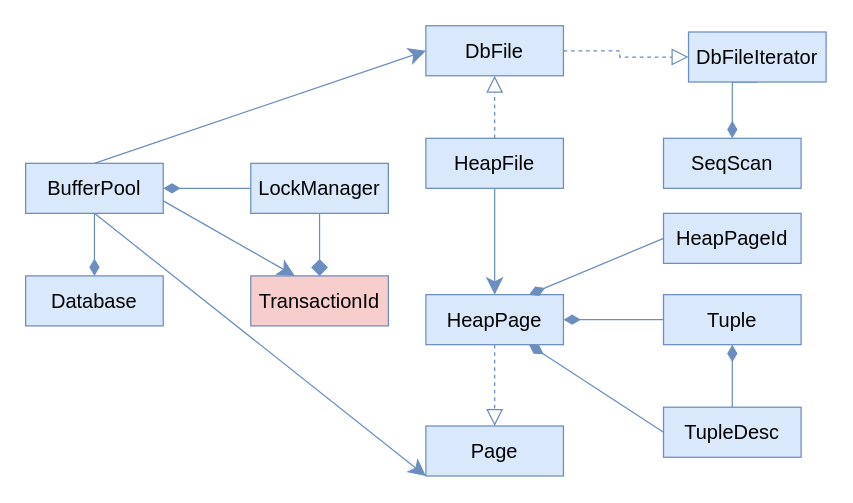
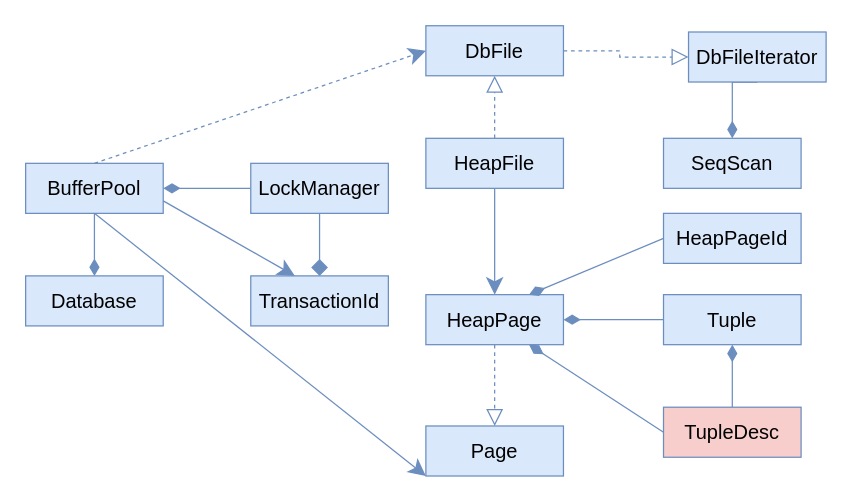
  <mxCell id="0" />
  <mxCell id="1" parent="0" />
  <mxCell id="2" value="LockManager" style="rounded=0;whiteSpace=wrap;html=1;fontSize=16;fillColor=#dae8fc;strokeColor=#6c8ebf;" parent="1" vertex="1"><mxGeometry x="200" y="130" width="110" height="40" as="geometry" /></mxCell>
  <mxCell id="3" style="edgeStyle=orthogonalEdgeStyle;rounded=0;orthogonalLoop=1;jettySize=auto;html=1;exitX=0.5;exitY=1;exitDx=0;exitDy=0;entryX=0.5;entryY=0;entryDx=0;entryDy=0;fontSize=16;endArrow=diamondThin;endFill=1;strokeWidth=1;endSize=11;fillColor=#dae8fc;strokeColor=#6c8ebf;" parent="1" source="5" target="4" edge="1"><mxGeometry relative="1" as="geometry" /></mxCell>
  <mxCell id="4" value="Database" style="rounded=0;whiteSpace=wrap;html=1;fontSize=16;fillColor=#dae8fc;strokeColor=#6c8ebf;" parent="1" vertex="1"><mxGeometry x="20" y="220" width="110" height="40" as="geometry" /></mxCell>
  <mxCell id="5" value="BufferPool" style="rounded=0;whiteSpace=wrap;html=1;fontSize=16;fillColor=#dae8fc;strokeColor=#6c8ebf;" parent="1" vertex="1"><mxGeometry x="20" y="130" width="110" height="40" as="geometry" /></mxCell>
  <mxCell id="6" value="" style="endArrow=diamondThin;html=1;rounded=0;fontSize=16;endSize=11;strokeWidth=1;exitX=0;exitY=0.5;exitDx=0;exitDy=0;entryX=1;entryY=0.5;entryDx=0;entryDy=0;endFill=1;fillColor=#dae8fc;strokeColor=#6c8ebf;" parent="1" source="2" target="5" edge="1"><mxGeometry width="50" height="50" relative="1" as="geometry"><mxPoint x="321.5" y="420" as="sourcePoint" /><mxPoint x="214" y="350" as="targetPoint" /></mxGeometry></mxCell>
- <mxCell id="7" value="TransactionId" style="rounded=0;whiteSpace=wrap;html=1;fontSize=16;fillColor=#f8cecc;strokeColor=#6c8ebf;" parent="1" vertex="1"><mxGeometry x="200" y="220" width="110" height="40" as="geometry" /></mxCell>
+ <mxCell id="7" value="TransactionId" style="rounded=0;whiteSpace=wrap;html=1;fontSize=16;fillColor=#dae8fc;strokeColor=#6c8ebf;" parent="1" vertex="1"><mxGeometry x="200" y="220" width="110" height="40" as="geometry" /></mxCell>
  <mxCell id="8" value="" style="endArrow=diamond;html=1;rounded=0;fontSize=16;endSize=11;strokeWidth=1;exitX=0.5;exitY=1;exitDx=0;exitDy=0;entryX=0.5;entryY=0;entryDx=0;entryDy=0;fillColor=#dae8fc;strokeColor=#6c8ebf;" parent="1" source="2" target="7" edge="1"><mxGeometry width="50" height="50" relative="1" as="geometry"><mxPoint x="190" y="305" as="sourcePoint" /><mxPoint x="300" y="500" as="targetPoint" /></mxGeometry></mxCell>
  <mxCell id="9" value="" style="endArrow=classic;html=1;rounded=0;fontSize=16;endSize=11;strokeWidth=1;exitX=1;exitY=0.75;exitDx=0;exitDy=0;entryX=0.321;entryY=0;entryDx=0;entryDy=0;fillColor=#dae8fc;strokeColor=#6c8ebf;entryPerimeter=0;" parent="1" source="5" target="7" edge="1"><mxGeometry width="50" height="50" relative="1" as="geometry"><mxPoint x="265" y="180" as="sourcePoint" /><mxPoint x="265" y="230" as="targetPoint" /></mxGeometry></mxCell>
  <mxCell id="10" style="edgeStyle=orthogonalEdgeStyle;rounded=0;orthogonalLoop=1;jettySize=auto;html=1;exitX=0;exitY=0.5;exitDx=0;exitDy=0;entryX=1;entryY=0.5;entryDx=0;entryDy=0;fontSize=16;endArrow=diamondThin;endFill=1;endSize=11;strokeWidth=1;fillColor=#dae8fc;strokeColor=#6c8ebf;" parent="1" source="12" target="18" edge="1"><mxGeometry relative="1" as="geometry" /></mxCell>
  <mxCell id="11" style="edgeStyle=orthogonalEdgeStyle;rounded=0;orthogonalLoop=1;jettySize=auto;html=1;exitX=0.5;exitY=0;exitDx=0;exitDy=0;entryX=0.5;entryY=1;entryDx=0;entryDy=0;fontSize=16;endArrow=diamondThin;endFill=1;endSize=11;strokeWidth=1;fillColor=#dae8fc;strokeColor=#6c8ebf;" parent="1" source="13" target="12" edge="1"><mxGeometry relative="1" as="geometry" /></mxCell>
  <mxCell id="12" value="Tuple" style="rounded=0;whiteSpace=wrap;html=1;fontSize=16;fillColor=#dae8fc;strokeColor=#6c8ebf;" parent="1" vertex="1"><mxGeometry x="530" y="235" width="110" height="40" as="geometry" /></mxCell>
- <mxCell id="13" value="TupleDesc" style="rounded=0;whiteSpace=wrap;html=1;fontSize=16;fillColor=#dae8fc;strokeColor=#6c8ebf;" parent="1" vertex="1"><mxGeometry x="530" y="325" width="110" height="40" as="geometry" /></mxCell>
+ <mxCell id="13" value="TupleDesc" style="rounded=0;whiteSpace=wrap;html=1;fontSize=16;fillColor=#f8cecc;strokeColor=#6c8ebf;" parent="1" vertex="1"><mxGeometry x="530" y="325" width="110" height="40" as="geometry" /></mxCell>
  <mxCell id="14" style="edgeStyle=orthogonalEdgeStyle;rounded=0;orthogonalLoop=1;jettySize=auto;html=1;exitX=0.5;exitY=0;exitDx=0;exitDy=0;entryX=0.5;entryY=1;entryDx=0;entryDy=0;fontSize=16;endArrow=block;endFill=0;endSize=11;strokeWidth=1;dashed=1;fillColor=#dae8fc;strokeColor=#6c8ebf;" parent="1" source="16" target="19" edge="1"><mxGeometry relative="1" as="geometry" /></mxCell>
  <mxCell id="15" style="edgeStyle=orthogonalEdgeStyle;rounded=0;orthogonalLoop=1;jettySize=auto;html=1;exitX=0.5;exitY=1;exitDx=0;exitDy=0;entryX=0.5;entryY=0;entryDx=0;entryDy=0;fontSize=16;endArrow=classic;endFill=1;endSize=11;strokeWidth=1;fillColor=#dae8fc;strokeColor=#6c8ebf;" parent="1" source="16" target="18" edge="1"><mxGeometry relative="1" as="geometry" /></mxCell>
  <mxCell id="16" value="HeapFile" style="rounded=0;whiteSpace=wrap;html=1;fontSize=16;fillColor=#dae8fc;strokeColor=#6c8ebf;" parent="1" vertex="1"><mxGeometry x="340" y="110" width="110" height="40" as="geometry" /></mxCell>
  <mxCell id="17" style="edgeStyle=orthogonalEdgeStyle;rounded=0;orthogonalLoop=1;jettySize=auto;html=1;exitX=0.5;exitY=1;exitDx=0;exitDy=0;entryX=0.5;entryY=0;entryDx=0;entryDy=0;dashed=1;fontSize=16;endArrow=block;endFill=0;endSize=11;strokeWidth=1;fillColor=#dae8fc;strokeColor=#6c8ebf;" parent="1" source="18" target="20" edge="1"><mxGeometry relative="1" as="geometry" /></mxCell>
  <mxCell id="18" value="HeapPage" style="rounded=0;whiteSpace=wrap;html=1;fontSize=16;fillColor=#dae8fc;strokeColor=#6c8ebf;" parent="1" vertex="1"><mxGeometry x="340" y="235" width="110" height="40" as="geometry" /></mxCell>
  <mxCell id="19" value="DbFile" style="rounded=0;whiteSpace=wrap;html=1;fontSize=16;fillColor=#dae8fc;strokeColor=#6c8ebf;" parent="1" vertex="1"><mxGeometry x="340" y="20" width="110" height="40" as="geometry" /></mxCell>
  <mxCell id="20" value="Page" style="rounded=0;whiteSpace=wrap;html=1;fontSize=16;fillColor=#dae8fc;strokeColor=#6c8ebf;" parent="1" vertex="1"><mxGeometry x="340" y="340" width="110" height="40" as="geometry" /></mxCell>
  <mxCell id="21" value="" style="endArrow=diamondThin;html=1;rounded=0;fontSize=16;endSize=11;strokeWidth=1;exitX=0;exitY=0.5;exitDx=0;exitDy=0;entryX=0.75;entryY=1;entryDx=0;entryDy=0;endFill=1;fillColor=#dae8fc;strokeColor=#6c8ebf;" parent="1" source="13" target="18" edge="1"><mxGeometry width="50" height="50" relative="1" as="geometry"><mxPoint x="520" y="190" as="sourcePoint" /><mxPoint x="570" y="140" as="targetPoint" /></mxGeometry></mxCell>
  <mxCell id="22" value="SeqScan" style="rounded=0;whiteSpace=wrap;html=1;fontSize=16;fillColor=#dae8fc;strokeColor=#6c8ebf;" parent="1" vertex="1"><mxGeometry x="530" y="110" width="110" height="40" as="geometry" /></mxCell>
  <mxCell id="23" style="edgeStyle=orthogonalEdgeStyle;rounded=0;orthogonalLoop=1;jettySize=auto;html=1;exitX=0.5;exitY=1;exitDx=0;exitDy=0;entryX=0.5;entryY=0;entryDx=0;entryDy=0;fontFamily=Helvetica;fontSize=16;endArrow=diamondThin;endFill=1;endSize=11;strokeWidth=1;fillColor=#dae8fc;strokeColor=#6c8ebf;" parent="1" source="24" target="22" edge="1"><mxGeometry relative="1" as="geometry" /></mxCell>
  <mxCell id="24" value="&lt;span style=&quot;font-size: 12pt;&quot; lang=&quot;EN-US&quot;&gt;DbFileIterator&lt;/span&gt;" style="rounded=0;whiteSpace=wrap;html=1;fontSize=16;fillColor=#dae8fc;strokeColor=#6c8ebf;" parent="1" vertex="1"><mxGeometry x="550" y="25" width="110" height="40" as="geometry" /></mxCell>
  <mxCell id="25" style="edgeStyle=orthogonalEdgeStyle;rounded=0;orthogonalLoop=1;jettySize=auto;html=1;exitX=1;exitY=0.5;exitDx=0;exitDy=0;entryX=0;entryY=0.5;entryDx=0;entryDy=0;fontSize=16;endArrow=block;endFill=0;endSize=11;strokeWidth=1;dashed=1;entryPerimeter=0;fillColor=#dae8fc;strokeColor=#6c8ebf;" parent="1" source="19" target="24" edge="1"><mxGeometry relative="1" as="geometry"><mxPoint x="405" y="120" as="sourcePoint" /><mxPoint x="405" y="70" as="targetPoint" /></mxGeometry></mxCell>
  <mxCell id="26" value="HeapPageId" style="rounded=0;whiteSpace=wrap;html=1;fontSize=16;fillColor=#dae8fc;strokeColor=#6c8ebf;" parent="1" vertex="1"><mxGeometry x="530" y="170" width="110" height="40" as="geometry" /></mxCell>
  <mxCell id="27" value="" style="endArrow=diamondThin;html=1;rounded=0;fontSize=16;endSize=11;strokeWidth=1;exitX=0;exitY=0.5;exitDx=0;exitDy=0;entryX=0.75;entryY=0;entryDx=0;entryDy=0;endFill=1;fillColor=#dae8fc;strokeColor=#6c8ebf;" parent="1" source="26" target="18" edge="1"><mxGeometry width="50" height="50" relative="1" as="geometry"><mxPoint x="540" y="355" as="sourcePoint" /><mxPoint x="432.5" y="285" as="targetPoint" /></mxGeometry></mxCell>
- <mxCell id="28" value="" style="endArrow=classic;html=1;rounded=0;fontSize=16;endSize=11;strokeWidth=1;exitX=0.5;exitY=0;exitDx=0;exitDy=0;entryX=0;entryY=0.5;entryDx=0;entryDy=0;fillColor=#dae8fc;strokeColor=#6c8ebf;" parent="1" source="5" target="19" edge="1"><mxGeometry width="50" height="50" relative="1" as="geometry"><mxPoint x="265" y="180" as="sourcePoint" /><mxPoint x="265" y="230" as="targetPoint" /></mxGeometry></mxCell>
+ <mxCell id="28" value="" style="endArrow=classic;html=1;rounded=0;fontSize=16;endSize=11;strokeWidth=1;exitX=0.5;exitY=0;exitDx=0;exitDy=0;entryX=0;entryY=0.5;entryDx=0;entryDy=0;fillColor=#dae8fc;strokeColor=#6c8ebf;dashed=1;" parent="1" source="5" target="19" edge="1"><mxGeometry width="50" height="50" relative="1" as="geometry"><mxPoint x="265" y="180" as="sourcePoint" /><mxPoint x="265" y="230" as="targetPoint" /></mxGeometry></mxCell>
  <mxCell id="29" value="" style="endArrow=classic;html=1;rounded=0;fontSize=16;endSize=11;strokeWidth=1;exitX=0.5;exitY=1;exitDx=0;exitDy=0;entryX=0;entryY=1;entryDx=0;entryDy=0;fillColor=#dae8fc;strokeColor=#6c8ebf;" parent="1" source="5" target="20" edge="1"><mxGeometry width="50" height="50" relative="1" as="geometry"><mxPoint x="85" y="140" as="sourcePoint" /><mxPoint x="350" y="50" as="targetPoint" /></mxGeometry></mxCell>
